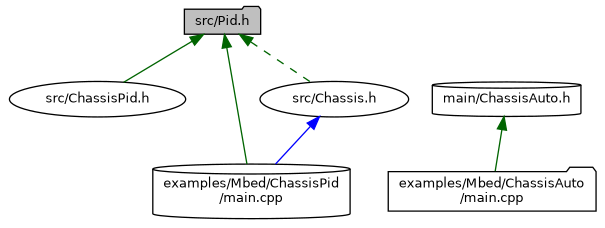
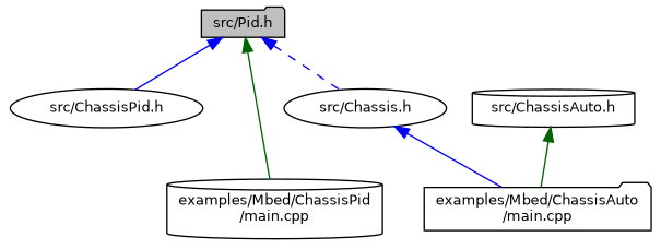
  digraph {
    node [color=black fillcolor=white fontname=Helvetica fontsize=10 shape=folder style=filled]
    edge [color=darkgreen dir=back fontname=Helvetica fontsize=10 labelfontname=Helvetica labelfontsize=10 style=solid]
    n1 [fillcolor=grey75 fontcolor=black height=0.2 label="src/Pid.h" width=0.4]
    n2 [height=0.2 label="src/Chassis.h" shape=ellipse width=0.4]
    n3 [height=0.2 label="src/ChassisPid.h" shape=ellipse width=0.4]
    n4 [height=0.2 label="examples/Mbed/ChassisPid\l/main.cpp" shape=cylinder width=0.4]
-   n5 [height=0.2 label="main/ChassisAuto.h" shape=cylinder width=0.4]
+   n5 [height=0.2 label="src/ChassisAuto.h" shape=cylinder width=0.4]
    n6 [height=0.2 label="examples/Mbed/ChassisAuto\l/main.cpp" width=0.4]
-   n1 -> n2 [style=dashed]
-   n1 -> n3
+   n1 -> n2 [color=blue style=dashed]
+   n1 -> n3 [color=blue]
    n1 -> n4
-   n2 -> n4 [color=blue]
+   n2 -> n6 [color=blue]
    n5 -> n6
  }
